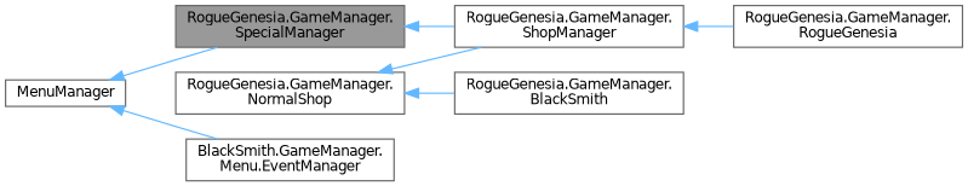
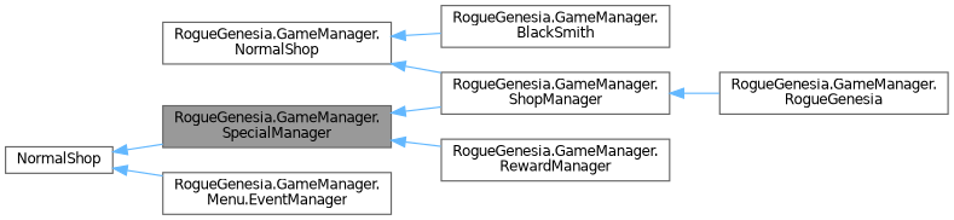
  digraph {
    rankdir=LR
    node [color=gray40 fillcolor=white fontname=Helvetica fontsize=10 shape=box style=filled]
    edge [color=steelblue1 dir=back fontname=Helvetica fontsize=10 labelfontname=Helvetica labelfontsize=10 style=solid]
    n1 [fillcolor=grey60 fontcolor=black height=0.2 label="RogueGenesia.GameManager.\lSpecialManager" width=0.4]
+   n2 [height=0.2 label="RogueGenesia.GameManager.\lRewardManager" width=0.4]
    n3 [height=0.2 label="RogueGenesia.GameManager.\lShopManager" width=0.4]
-   n4 [height=0.2 label="BlackSmith.GameManager.\lMenu.EventManager" width=0.4]
+   n4 [height=0.2 label="RogueGenesia.GameManager.\lMenu.EventManager" width=0.4]
    n5 [height=0.2 label="RogueGenesia.GameManager.\lRogueGenesia" width=0.4]
-   n6 [height=0.2 label=MenuManager width=0.4]
+   n6 [height=0.2 label=NormalShop width=0.4]
    n7 [height=0.2 label="RogueGenesia.GameManager.\lNormalShop" width=0.4]
    n8 [height=0.2 label="RogueGenesia.GameManager.\lBlackSmith" width=0.4]
+   n1 -> n2
    n1 -> n3
    n3 -> n5
    n6 -> n1
    n6 -> n4
    n7 -> n3
    n7 -> n8
  }
